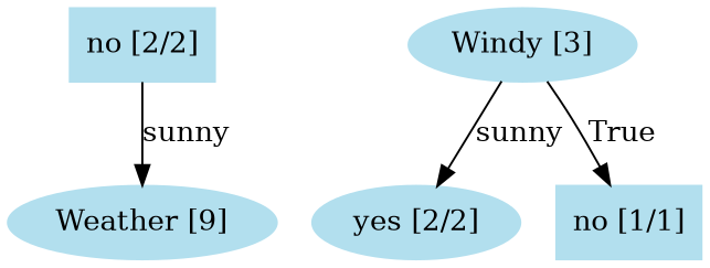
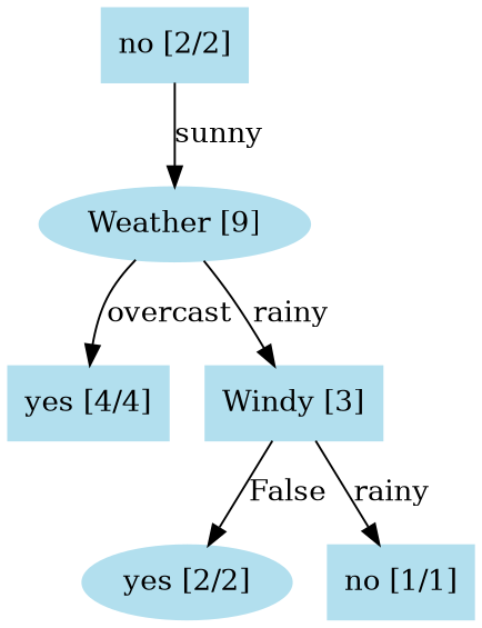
  digraph {
    node [color=lightblue2 style=filled shape=box]
    n1 [label="Weather [9]" shape=""]
-   n3 [label="Windy [3]" shape=""]
+   n2 [label="yes [4/4]"]
+   n3 [label="Windy [3]"]
    n4 [label="yes [2/2]" shape=ellipse]
    n5 [label="no [1/1]"]
    n6 [label="no [2/2]"]
-   n3 -> n4 [label=sunny]
-   n3 -> n5 [label=True]
+   n1 -> n2 [label=overcast]
+   n1 -> n3 [label=rainy]
+   n3 -> n4 [label=False]
+   n3 -> n5 [label=rainy]
    n6 -> n1 [label=sunny]
  }
